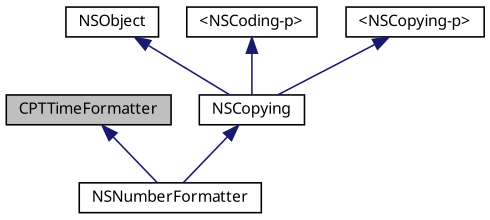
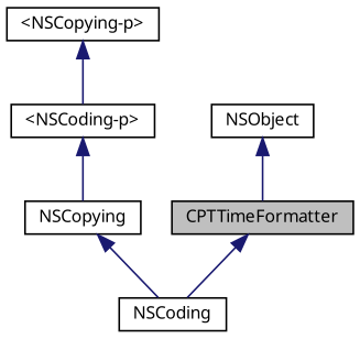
  digraph {
    node [color=black fontname="Lucinda Grande" fontsize=10 shape=record]
    edge [color=midnightblue dir=back fontname="Lucinda Grande" fontsize=10 labelfontname="Lucinda Grande" labelfontsize=10 style=solid]
    n1 [fillcolor=grey75 fontcolor=black height=0.2 label=CPTTimeFormatter style=filled width=0.4]
-   n2 [height=0.2 label=NSNumberFormatter width=0.4]
+   n2 [height=0.2 label=NSCoding width=0.4]
    n3 [height=0.2 label=NSCopying width=0.4]
    n4 [height=0.2 label=NSObject width=0.4]
    n5 [height=0.2 label="\<NSCoding-p\>" width=0.4]
    n6 [height=0.2 label="\<NSCopying-p\>" width=0.4]
    n1 -> n2
    n3 -> n2
-   n4 -> n3
+   n4 -> n1
    n5 -> n3
-   n6 -> n3
+   n6 -> n5
  }
